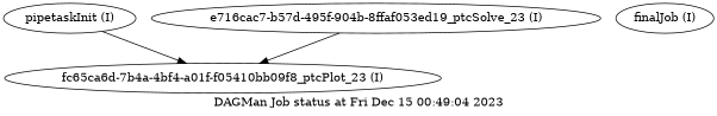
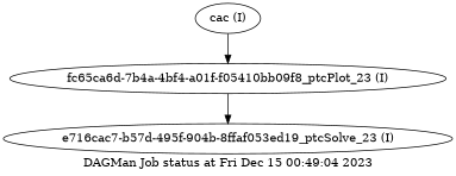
  digraph {
    label="DAGMan Job status at Fri Dec 15 00:49:04 2023"
    node [shape=ellipse]
-   n1 [label="pipetaskInit (I)"]
+   n1 [label="cac (I)"]
    n2 [label="fc65ca6d-7b4a-4bf4-a01f-f05410bb09f8_ptcPlot_23 (I)"]
    n3 [label="e716cac7-b57d-495f-904b-8ffaf053ed19_ptcSolve_23 (I)"]
-   n4 [label="finalJob (I)"]
    n1 -> n2
-   n3 -> n2
+   n2 -> n3
  }
